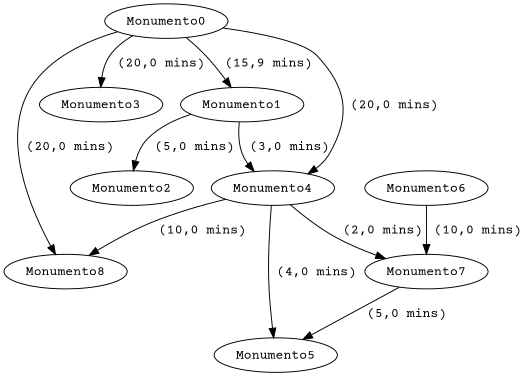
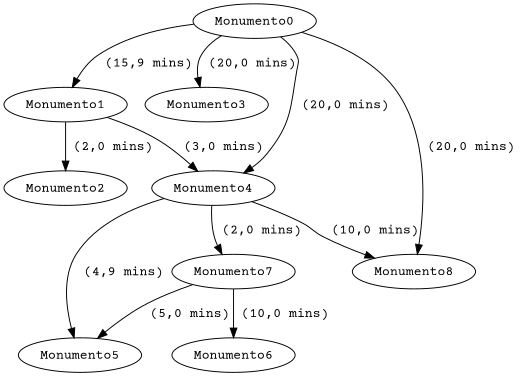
  digraph {
    fontname="Courier Prime"
    node [fontname="Courier Prime"]
    edge [fontname="Courier Prime"]
    n1 [label=Monumento0]
    n2 [label=Monumento1]
    n3 [label=Monumento3]
    n4 [label=Monumento4]
    n5 [label=Monumento8]
    n6 [label=Monumento2]
    n7 [label=Monumento5]
    n8 [label=Monumento7]
    n9 [label=Monumento6]
    n1 -> n2 [label=" (15,9 mins)"]
    n1 -> n3 [label=" (20,0 mins)"]
    n1 -> n4 [label=" (20,0 mins)"]
    n1 -> n5 [label=" (20,0 mins)"]
    n2 -> n4 [label=" (3,0 mins)"]
-   n2 -> n6 [label=" (5,0 mins)"]
+   n2 -> n6 [label=" (2,0 mins)"]
    n4 -> n5 [label=" (10,0 mins)"]
-   n4 -> n7 [label=" (4,0 mins)"]
+   n4 -> n7 [label=" (4,9 mins)"]
    n4 -> n8 [label=" (2,0 mins)"]
    n8 -> n7 [label=" (5,0 mins)"]
-   n9 -> n8 [label=" (10,0 mins)"]
+   n8 -> n9 [label=" (10,0 mins)"]
  }
